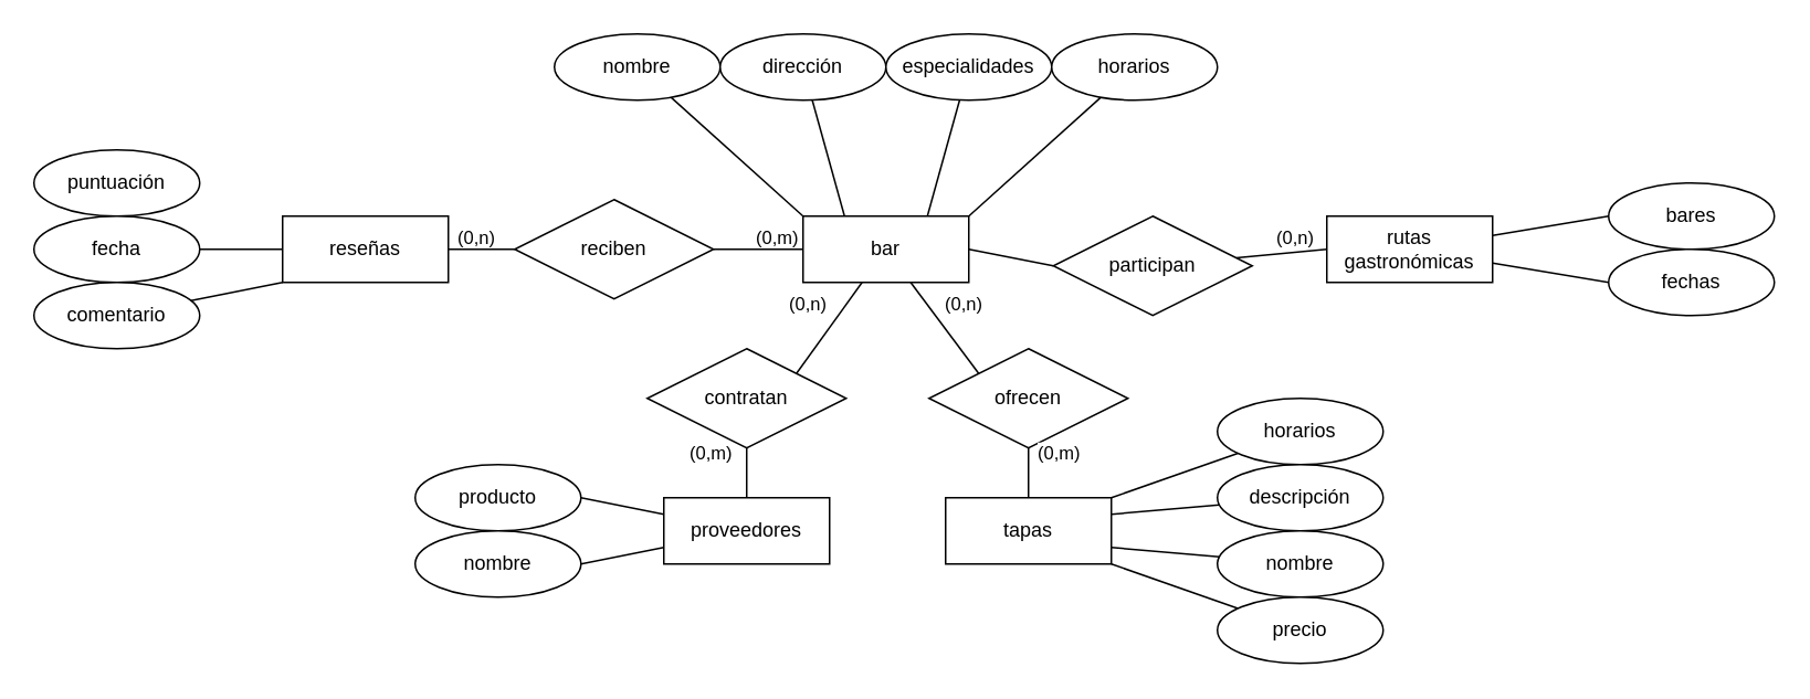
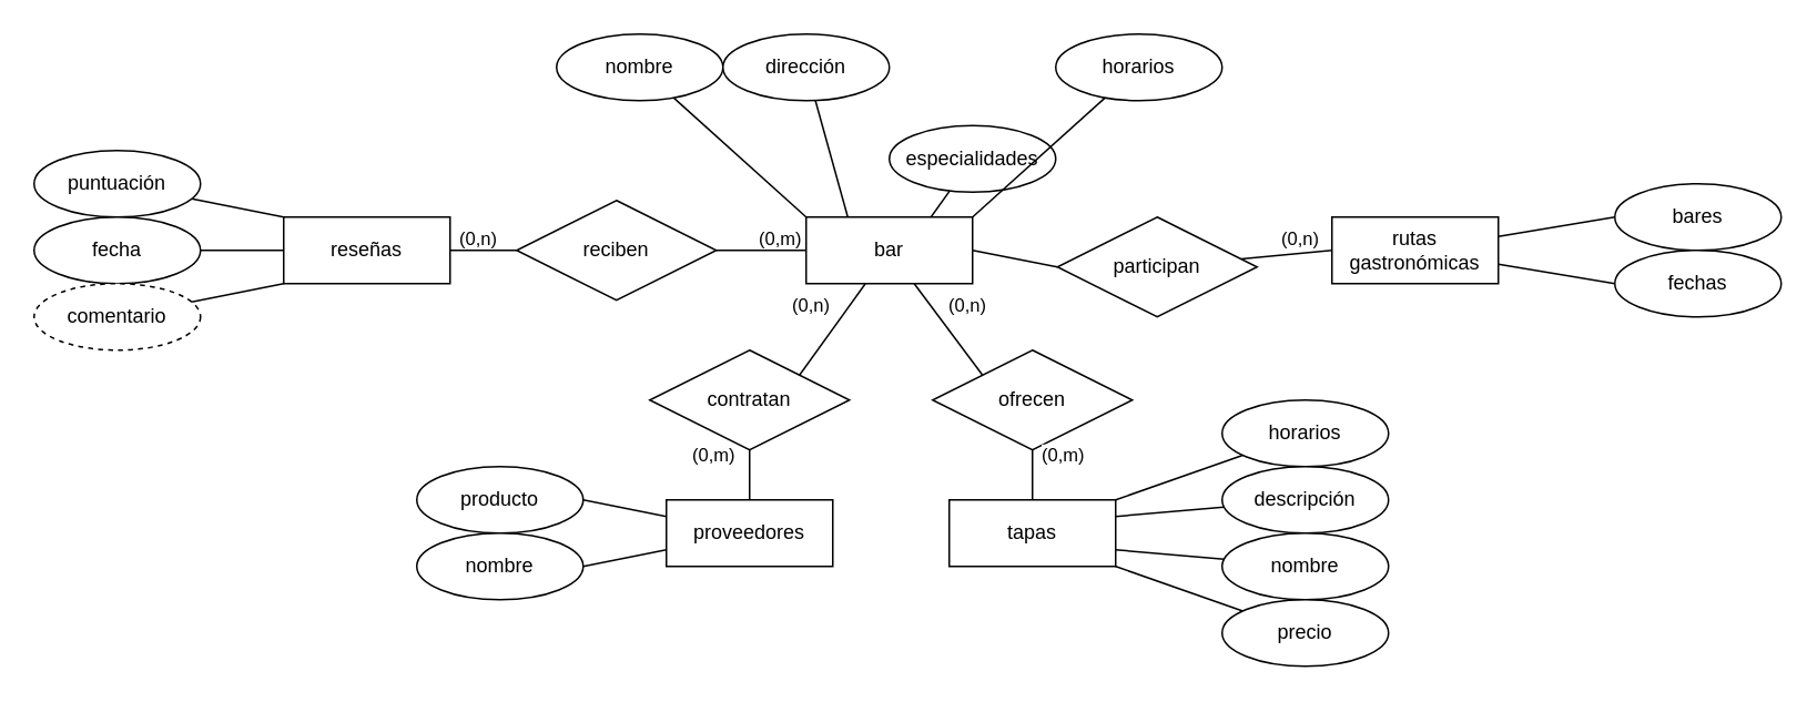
  <mxCell id="0" />
  <mxCell id="1" parent="0" />
  <mxCell id="2" style="edgeStyle=none;shape=connector;rounded=0;orthogonalLoop=1;jettySize=auto;html=1;exitX=1;exitY=0.5;exitDx=0;exitDy=0;entryX=0;entryY=0.5;entryDx=0;entryDy=0;strokeColor=default;align=center;verticalAlign=middle;fontFamily=Helvetica;fontSize=11;fontColor=default;labelBackgroundColor=default;endArrow=none;endFill=0;" edge="1" parent="1" source="5" target="9"><mxGeometry relative="1" as="geometry" /></mxCell>
  <mxCell id="3" style="edgeStyle=none;shape=connector;rounded=0;orthogonalLoop=1;jettySize=auto;html=1;entryX=1;entryY=0;entryDx=0;entryDy=0;strokeColor=default;align=center;verticalAlign=middle;fontFamily=Helvetica;fontSize=11;fontColor=default;labelBackgroundColor=default;endArrow=none;endFill=0;" edge="1" parent="1" source="5" target="24"><mxGeometry relative="1" as="geometry" /></mxCell>
  <mxCell id="4" style="edgeStyle=none;shape=connector;rounded=0;orthogonalLoop=1;jettySize=auto;html=1;entryX=0;entryY=0;entryDx=0;entryDy=0;strokeColor=default;align=center;verticalAlign=middle;fontFamily=Helvetica;fontSize=11;fontColor=default;labelBackgroundColor=default;endArrow=none;endFill=0;" edge="1" parent="1" source="5" target="26"><mxGeometry relative="1" as="geometry" /></mxCell>
  <mxCell id="5" value="bar" style="whiteSpace=wrap;html=1;align=center;" vertex="1" parent="1"><mxGeometry x="484" y="130" width="100" height="40" as="geometry" /></mxCell>
  <mxCell id="6" style="edgeStyle=none;shape=connector;rounded=0;orthogonalLoop=1;jettySize=auto;html=1;exitX=1;exitY=0.5;exitDx=0;exitDy=0;entryX=0;entryY=0.5;entryDx=0;entryDy=0;strokeColor=default;align=center;verticalAlign=middle;fontFamily=Helvetica;fontSize=11;fontColor=default;labelBackgroundColor=default;endArrow=none;endFill=0;" edge="1" parent="1" source="7" target="5"><mxGeometry relative="1" as="geometry" /></mxCell>
  <mxCell id="7" value="reciben" style="shape=rhombus;perimeter=rhombusPerimeter;whiteSpace=wrap;html=1;align=center;" vertex="1" parent="1"><mxGeometry x="310" y="120" width="120" height="60" as="geometry" /></mxCell>
  <mxCell id="8" style="edgeStyle=none;shape=connector;rounded=0;orthogonalLoop=1;jettySize=auto;html=1;entryX=0;entryY=0.5;entryDx=0;entryDy=0;strokeColor=default;align=center;verticalAlign=middle;fontFamily=Helvetica;fontSize=11;fontColor=default;labelBackgroundColor=default;endArrow=none;endFill=0;" edge="1" parent="1" source="9" target="14"><mxGeometry relative="1" as="geometry" /></mxCell>
  <mxCell id="9" value="participan" style="shape=rhombus;perimeter=rhombusPerimeter;whiteSpace=wrap;html=1;align=center;" vertex="1" parent="1"><mxGeometry x="635" y="130" width="120" height="60" as="geometry" /></mxCell>
  <mxCell id="10" style="edgeStyle=none;shape=connector;rounded=0;orthogonalLoop=1;jettySize=auto;html=1;entryX=0;entryY=0.5;entryDx=0;entryDy=0;strokeColor=default;align=center;verticalAlign=middle;fontFamily=Helvetica;fontSize=11;fontColor=default;labelBackgroundColor=default;endArrow=none;endFill=0;" edge="1" parent="1" source="11" target="7"><mxGeometry relative="1" as="geometry" /></mxCell>
  <mxCell id="11" value="reseñas" style="whiteSpace=wrap;html=1;align=center;" vertex="1" parent="1"><mxGeometry x="170" y="130" width="100" height="40" as="geometry" /></mxCell>
  <mxCell id="12" style="edgeStyle=none;shape=connector;rounded=0;orthogonalLoop=1;jettySize=auto;html=1;entryX=0;entryY=0.5;entryDx=0;entryDy=0;strokeColor=default;align=center;verticalAlign=middle;fontFamily=Helvetica;fontSize=11;fontColor=default;labelBackgroundColor=default;endArrow=none;endFill=0;" edge="1" parent="1" source="14" target="47"><mxGeometry relative="1" as="geometry" /></mxCell>
  <mxCell id="13" style="edgeStyle=none;shape=connector;rounded=0;orthogonalLoop=1;jettySize=auto;html=1;entryX=0;entryY=0.5;entryDx=0;entryDy=0;strokeColor=default;align=center;verticalAlign=middle;fontFamily=Helvetica;fontSize=11;fontColor=default;labelBackgroundColor=default;endArrow=none;endFill=0;" edge="1" parent="1" source="14" target="48"><mxGeometry relative="1" as="geometry" /></mxCell>
  <mxCell id="14" value="rutas gastronómicas" style="whiteSpace=wrap;html=1;align=center;" vertex="1" parent="1"><mxGeometry x="800" y="130" width="100" height="40" as="geometry" /></mxCell>
  <mxCell id="15" style="edgeStyle=none;shape=connector;rounded=0;orthogonalLoop=1;jettySize=auto;html=1;entryX=0;entryY=0;entryDx=0;entryDy=0;strokeColor=default;align=center;verticalAlign=middle;fontFamily=Helvetica;fontSize=11;fontColor=default;labelBackgroundColor=default;endArrow=none;endFill=0;" edge="1" parent="1" source="16" target="5"><mxGeometry relative="1" as="geometry" /></mxCell>
  <mxCell id="16" value="nombre" style="ellipse;whiteSpace=wrap;html=1;align=center;" vertex="1" parent="1"><mxGeometry x="334" y="20" width="100" height="40" as="geometry" /></mxCell>
  <mxCell id="17" style="edgeStyle=none;shape=connector;rounded=0;orthogonalLoop=1;jettySize=auto;html=1;entryX=0.25;entryY=0;entryDx=0;entryDy=0;strokeColor=default;align=center;verticalAlign=middle;fontFamily=Helvetica;fontSize=11;fontColor=default;labelBackgroundColor=default;endArrow=none;endFill=0;" edge="1" parent="1" source="18" target="5"><mxGeometry relative="1" as="geometry" /></mxCell>
  <mxCell id="18" value="dirección" style="ellipse;whiteSpace=wrap;html=1;align=center;" vertex="1" parent="1"><mxGeometry x="434" y="20" width="100" height="40" as="geometry" /></mxCell>
  <mxCell id="19" style="edgeStyle=none;shape=connector;rounded=0;orthogonalLoop=1;jettySize=auto;html=1;entryX=0.75;entryY=0;entryDx=0;entryDy=0;strokeColor=default;align=center;verticalAlign=middle;fontFamily=Helvetica;fontSize=11;fontColor=default;labelBackgroundColor=default;endArrow=none;endFill=0;" edge="1" parent="1" source="20" target="5"><mxGeometry relative="1" as="geometry" /></mxCell>
- <mxCell id="20" value="especialidades" style="ellipse;whiteSpace=wrap;html=1;align=center;" vertex="1" parent="1"><mxGeometry x="534" y="20" width="100" height="40" as="geometry" /></mxCell>
+ <mxCell id="20" value="especialidades" style="ellipse;whiteSpace=wrap;html=1;align=center;" vertex="1" parent="1"><mxGeometry x="534" y="75" width="100" height="40" as="geometry" /></mxCell>
  <mxCell id="21" style="edgeStyle=none;shape=connector;rounded=0;orthogonalLoop=1;jettySize=auto;html=1;entryX=1;entryY=0;entryDx=0;entryDy=0;strokeColor=default;align=center;verticalAlign=middle;fontFamily=Helvetica;fontSize=11;fontColor=default;labelBackgroundColor=default;endArrow=none;endFill=0;" edge="1" parent="1" source="22" target="5"><mxGeometry relative="1" as="geometry" /></mxCell>
  <mxCell id="22" value="horarios" style="ellipse;whiteSpace=wrap;html=1;align=center;" vertex="1" parent="1"><mxGeometry x="634" y="20" width="100" height="40" as="geometry" /></mxCell>
  <mxCell id="23" style="edgeStyle=none;shape=connector;rounded=0;orthogonalLoop=1;jettySize=auto;html=1;strokeColor=default;align=center;verticalAlign=middle;fontFamily=Helvetica;fontSize=11;fontColor=default;labelBackgroundColor=default;endArrow=none;endFill=0;" edge="1" parent="1" source="24" target="29"><mxGeometry relative="1" as="geometry" /></mxCell>
  <mxCell id="24" value="contratan" style="shape=rhombus;perimeter=rhombusPerimeter;whiteSpace=wrap;html=1;align=center;" vertex="1" parent="1"><mxGeometry x="390" y="210" width="120" height="60" as="geometry" /></mxCell>
  <mxCell id="25" style="edgeStyle=none;shape=connector;rounded=0;orthogonalLoop=1;jettySize=auto;html=1;entryX=0.5;entryY=0;entryDx=0;entryDy=0;strokeColor=default;align=center;verticalAlign=middle;fontFamily=Helvetica;fontSize=11;fontColor=default;labelBackgroundColor=default;endArrow=none;endFill=0;" edge="1" parent="1" source="26" target="30"><mxGeometry relative="1" as="geometry" /></mxCell>
  <mxCell id="26" value="ofrecen" style="shape=rhombus;perimeter=rhombusPerimeter;whiteSpace=wrap;html=1;align=center;" vertex="1" parent="1"><mxGeometry x="560" y="210" width="120" height="60" as="geometry" /></mxCell>
  <mxCell id="27" style="edgeStyle=none;shape=connector;rounded=0;orthogonalLoop=1;jettySize=auto;html=1;entryX=1;entryY=0.5;entryDx=0;entryDy=0;strokeColor=default;align=center;verticalAlign=middle;fontFamily=Helvetica;fontSize=11;fontColor=default;labelBackgroundColor=default;endArrow=none;endFill=0;" edge="1" parent="1" source="29" target="31"><mxGeometry relative="1" as="geometry" /></mxCell>
  <mxCell id="28" style="edgeStyle=none;shape=connector;rounded=0;orthogonalLoop=1;jettySize=auto;html=1;entryX=1;entryY=0.5;entryDx=0;entryDy=0;strokeColor=default;align=center;verticalAlign=middle;fontFamily=Helvetica;fontSize=11;fontColor=default;labelBackgroundColor=default;endArrow=none;endFill=0;" edge="1" parent="1" source="29" target="32"><mxGeometry relative="1" as="geometry" /></mxCell>
  <mxCell id="29" value="proveedores" style="whiteSpace=wrap;html=1;align=center;" vertex="1" parent="1"><mxGeometry x="400" y="300" width="100" height="40" as="geometry" /></mxCell>
  <mxCell id="30" value="tapas" style="whiteSpace=wrap;html=1;align=center;" vertex="1" parent="1"><mxGeometry x="570" y="300" width="100" height="40" as="geometry" /></mxCell>
  <mxCell id="31" value="producto" style="ellipse;whiteSpace=wrap;html=1;align=center;" vertex="1" parent="1"><mxGeometry x="250" y="280" width="100" height="40" as="geometry" /></mxCell>
  <mxCell id="32" value="nombre" style="ellipse;whiteSpace=wrap;html=1;align=center;" vertex="1" parent="1"><mxGeometry x="250" y="320" width="100" height="40" as="geometry" /></mxCell>
  <mxCell id="33" style="edgeStyle=none;shape=connector;rounded=0;orthogonalLoop=1;jettySize=auto;html=1;entryX=1;entryY=0;entryDx=0;entryDy=0;strokeColor=default;align=center;verticalAlign=middle;fontFamily=Helvetica;fontSize=11;fontColor=default;labelBackgroundColor=default;endArrow=none;endFill=0;" edge="1" parent="1" source="34" target="30"><mxGeometry relative="1" as="geometry" /></mxCell>
  <mxCell id="34" value="horarios" style="ellipse;whiteSpace=wrap;html=1;align=center;" vertex="1" parent="1"><mxGeometry x="734" y="240" width="100" height="40" as="geometry" /></mxCell>
  <mxCell id="35" style="edgeStyle=none;shape=connector;rounded=0;orthogonalLoop=1;jettySize=auto;html=1;entryX=1;entryY=0.25;entryDx=0;entryDy=0;strokeColor=default;align=center;verticalAlign=middle;fontFamily=Helvetica;fontSize=11;fontColor=default;labelBackgroundColor=default;endArrow=none;endFill=0;" edge="1" parent="1" source="36" target="30"><mxGeometry relative="1" as="geometry" /></mxCell>
  <mxCell id="36" value="descripción" style="ellipse;whiteSpace=wrap;html=1;align=center;" vertex="1" parent="1"><mxGeometry x="734" y="280" width="100" height="40" as="geometry" /></mxCell>
  <mxCell id="37" style="edgeStyle=none;shape=connector;rounded=0;orthogonalLoop=1;jettySize=auto;html=1;entryX=1;entryY=0.75;entryDx=0;entryDy=0;strokeColor=default;align=center;verticalAlign=middle;fontFamily=Helvetica;fontSize=11;fontColor=default;labelBackgroundColor=default;endArrow=none;endFill=0;" edge="1" parent="1" source="38" target="30"><mxGeometry relative="1" as="geometry" /></mxCell>
  <mxCell id="38" value="nombre" style="ellipse;whiteSpace=wrap;html=1;align=center;" vertex="1" parent="1"><mxGeometry x="734" y="320" width="100" height="40" as="geometry" /></mxCell>
  <mxCell id="39" style="edgeStyle=none;shape=connector;rounded=0;orthogonalLoop=1;jettySize=auto;html=1;entryX=1;entryY=1;entryDx=0;entryDy=0;strokeColor=default;align=center;verticalAlign=middle;fontFamily=Helvetica;fontSize=11;fontColor=default;labelBackgroundColor=default;endArrow=none;endFill=0;" edge="1" parent="1" source="40" target="30"><mxGeometry relative="1" as="geometry" /></mxCell>
  <mxCell id="40" value="precio" style="ellipse;whiteSpace=wrap;html=1;align=center;" vertex="1" parent="1"><mxGeometry x="734" y="360" width="100" height="40" as="geometry" /></mxCell>
+ <mxCell id="41" style="rounded=0;orthogonalLoop=1;jettySize=auto;html=1;entryX=0;entryY=0;entryDx=0;entryDy=0;endArrow=none;endFill=0;" edge="1" parent="1" source="42" target="11"><mxGeometry relative="1" as="geometry" /></mxCell>
  <mxCell id="42" value="puntuación" style="ellipse;whiteSpace=wrap;html=1;align=center;" vertex="1" parent="1"><mxGeometry x="20" y="90" width="100" height="40" as="geometry" /></mxCell>
  <mxCell id="43" style="edgeStyle=none;shape=connector;rounded=0;orthogonalLoop=1;jettySize=auto;html=1;strokeColor=default;align=center;verticalAlign=middle;fontFamily=Helvetica;fontSize=11;fontColor=default;labelBackgroundColor=default;endArrow=none;endFill=0;" edge="1" parent="1" source="44" target="11"><mxGeometry relative="1" as="geometry" /></mxCell>
  <mxCell id="44" value="fecha" style="ellipse;whiteSpace=wrap;html=1;align=center;" vertex="1" parent="1"><mxGeometry x="20" y="130" width="100" height="40" as="geometry" /></mxCell>
  <mxCell id="45" style="edgeStyle=none;shape=connector;rounded=0;orthogonalLoop=1;jettySize=auto;html=1;entryX=0;entryY=1;entryDx=0;entryDy=0;strokeColor=default;align=center;verticalAlign=middle;fontFamily=Helvetica;fontSize=11;fontColor=default;labelBackgroundColor=default;endArrow=none;endFill=0;" edge="1" parent="1" source="46" target="11"><mxGeometry relative="1" as="geometry" /></mxCell>
- <mxCell id="46" value="comentario" style="ellipse;whiteSpace=wrap;html=1;align=center;" vertex="1" parent="1"><mxGeometry x="20" y="170" width="100" height="40" as="geometry" /></mxCell>
+ <mxCell id="46" value="comentario" style="ellipse;whiteSpace=wrap;html=1;align=center;dashed=1;" vertex="1" parent="1"><mxGeometry x="20" y="170" width="100" height="40" as="geometry" /></mxCell>
  <mxCell id="47" value="bares" style="ellipse;whiteSpace=wrap;html=1;align=center;" vertex="1" parent="1"><mxGeometry x="970" y="110" width="100" height="40" as="geometry" /></mxCell>
  <mxCell id="48" value="fechas" style="ellipse;whiteSpace=wrap;html=1;align=center;" vertex="1" parent="1"><mxGeometry x="970" y="150" width="100" height="40" as="geometry" /></mxCell>
  <mxCell id="49" value="(0,m)" style="text;strokeColor=none;fillColor=none;spacingLeft=4;spacingRight=4;overflow=hidden;rotatable=0;points=[[0,0.5],[1,0.5]];portConstraint=eastwest;fontSize=11;whiteSpace=wrap;html=1;fontFamily=Helvetica;fontColor=default;labelBackgroundColor=default;" vertex="1" parent="1"><mxGeometry x="450" y="130" width="40" height="30" as="geometry" /></mxCell>
  <mxCell id="50" value="(0,n)" style="text;strokeColor=none;fillColor=none;spacingLeft=4;spacingRight=4;overflow=hidden;rotatable=0;points=[[0,0.5],[1,0.5]];portConstraint=eastwest;fontSize=11;whiteSpace=wrap;html=1;fontFamily=Helvetica;fontColor=default;labelBackgroundColor=default;" vertex="1" parent="1"><mxGeometry x="270" y="130" width="40" height="30" as="geometry" /></mxCell>
  <mxCell id="51" value="(0,n)" style="text;strokeColor=none;fillColor=none;spacingLeft=4;spacingRight=4;overflow=hidden;rotatable=0;points=[[0,0.5],[1,0.5]];portConstraint=eastwest;fontSize=11;whiteSpace=wrap;html=1;fontFamily=Helvetica;fontColor=default;labelBackgroundColor=default;" vertex="1" parent="1"><mxGeometry x="764" y="130" width="40" height="30" as="geometry" /></mxCell>
  <mxCell id="52" value="(0,n)" style="text;strokeColor=none;fillColor=none;spacingLeft=4;spacingRight=4;overflow=hidden;rotatable=0;points=[[0,0.5],[1,0.5]];portConstraint=eastwest;fontSize=11;whiteSpace=wrap;html=1;fontFamily=Helvetica;fontColor=default;labelBackgroundColor=default;" vertex="1" parent="1"><mxGeometry x="470" y="170" width="40" height="30" as="geometry" /></mxCell>
  <mxCell id="53" value="(0,n)" style="text;strokeColor=none;fillColor=none;spacingLeft=4;spacingRight=4;overflow=hidden;rotatable=0;points=[[0,0.5],[1,0.5]];portConstraint=eastwest;fontSize=11;whiteSpace=wrap;html=1;fontFamily=Helvetica;fontColor=default;labelBackgroundColor=default;" vertex="1" parent="1"><mxGeometry x="564" y="170" width="40" height="30" as="geometry" /></mxCell>
  <mxCell id="54" value="(0,m)" style="text;strokeColor=none;fillColor=none;spacingLeft=4;spacingRight=4;overflow=hidden;rotatable=0;points=[[0,0.5],[1,0.5]];portConstraint=eastwest;fontSize=11;whiteSpace=wrap;html=1;fontFamily=Helvetica;fontColor=default;labelBackgroundColor=default;" vertex="1" parent="1"><mxGeometry x="410" y="260" width="40" height="30" as="geometry" /></mxCell>
  <mxCell id="55" value="(0,m)" style="text;strokeColor=none;fillColor=none;spacingLeft=4;spacingRight=4;overflow=hidden;rotatable=0;points=[[0,0.5],[1,0.5]];portConstraint=eastwest;fontSize=11;whiteSpace=wrap;html=1;fontFamily=Helvetica;fontColor=default;labelBackgroundColor=default;" vertex="1" parent="1"><mxGeometry x="620" y="260" width="40" height="30" as="geometry" /></mxCell>
